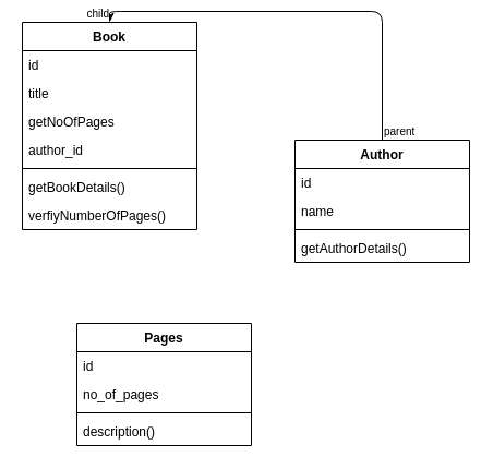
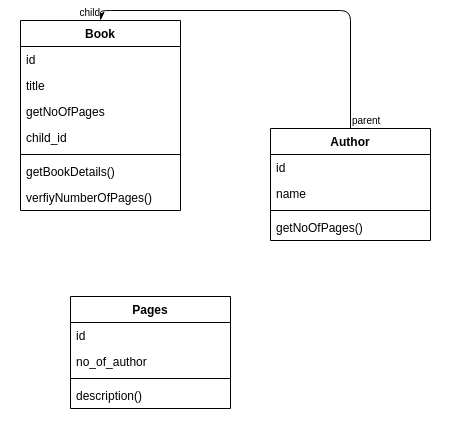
  <mxCell id="0" />
  <mxCell id="1" parent="0" />
  <mxCell id="2" value="Book" style="swimlane;fontStyle=1;align=center;verticalAlign=top;childLayout=stackLayout;horizontal=1;startSize=26;horizontalStack=0;resizeParent=1;resizeParentMax=0;resizeLast=0;collapsible=1;marginBottom=0;" vertex="1" parent="1"><mxGeometry x="20" y="20" width="160" height="190" as="geometry"><mxRectangle x="20" y="20" width="90" height="26" as="alternateBounds" /></mxGeometry></mxCell>
  <mxCell id="3" value="id" style="text;strokeColor=none;fillColor=none;align=left;verticalAlign=top;spacingLeft=4;spacingRight=4;overflow=hidden;rotatable=0;points=[[0,0.5],[1,0.5]];portConstraint=eastwest;" vertex="1" parent="2"><mxGeometry y="26" width="160" height="26" as="geometry" /></mxCell>
  <mxCell id="4" value="title" style="text;strokeColor=none;fillColor=none;align=left;verticalAlign=top;spacingLeft=4;spacingRight=4;overflow=hidden;rotatable=0;points=[[0,0.5],[1,0.5]];portConstraint=eastwest;" vertex="1" parent="2"><mxGeometry y="52" width="160" height="26" as="geometry" /></mxCell>
  <mxCell id="5" value="getNoOfPages" style="text;strokeColor=none;fillColor=none;align=left;verticalAlign=top;spacingLeft=4;spacingRight=4;overflow=hidden;rotatable=0;points=[[0,0.5],[1,0.5]];portConstraint=eastwest;" vertex="1" parent="2"><mxGeometry y="78" width="160" height="26" as="geometry" /></mxCell>
- <mxCell id="6" value="author_id" style="text;strokeColor=none;fillColor=none;align=left;verticalAlign=top;spacingLeft=4;spacingRight=4;overflow=hidden;rotatable=0;points=[[0,0.5],[1,0.5]];portConstraint=eastwest;" vertex="1" parent="2"><mxGeometry y="104" width="160" height="26" as="geometry" /></mxCell>
+ <mxCell id="6" value="child_id" style="text;strokeColor=none;fillColor=none;align=left;verticalAlign=top;spacingLeft=4;spacingRight=4;overflow=hidden;rotatable=0;points=[[0,0.5],[1,0.5]];portConstraint=eastwest;" vertex="1" parent="2"><mxGeometry y="104" width="160" height="26" as="geometry" /></mxCell>
  <mxCell id="7" value="" style="line;strokeWidth=1;fillColor=none;align=left;verticalAlign=middle;spacingTop=-1;spacingLeft=3;spacingRight=3;rotatable=0;labelPosition=right;points=[];portConstraint=eastwest;" vertex="1" parent="2"><mxGeometry y="130" width="160" height="8" as="geometry" /></mxCell>
  <mxCell id="8" value="getBookDetails()" style="text;strokeColor=none;fillColor=none;align=left;verticalAlign=top;spacingLeft=4;spacingRight=4;overflow=hidden;rotatable=0;points=[[0,0.5],[1,0.5]];portConstraint=eastwest;" vertex="1" parent="2"><mxGeometry y="138" width="160" height="26" as="geometry" /></mxCell>
  <mxCell id="9" value="verfiyNumberOfPages()" style="text;strokeColor=none;fillColor=none;align=left;verticalAlign=top;spacingLeft=4;spacingRight=4;overflow=hidden;rotatable=0;points=[[0,0.5],[1,0.5]];portConstraint=eastwest;" vertex="1" parent="2"><mxGeometry y="164" width="160" height="26" as="geometry" /></mxCell>
  <mxCell id="10" value="Author" style="swimlane;fontStyle=1;align=center;verticalAlign=top;childLayout=stackLayout;horizontal=1;startSize=26;horizontalStack=0;resizeParent=1;resizeParentMax=0;resizeLast=0;collapsible=1;marginBottom=0;" vertex="1" parent="1"><mxGeometry x="270" y="128" width="160" height="112" as="geometry" /></mxCell>
  <mxCell id="11" value="id" style="text;strokeColor=none;fillColor=none;align=left;verticalAlign=top;spacingLeft=4;spacingRight=4;overflow=hidden;rotatable=0;points=[[0,0.5],[1,0.5]];portConstraint=eastwest;" vertex="1" parent="10"><mxGeometry y="26" width="160" height="26" as="geometry" /></mxCell>
  <mxCell id="12" value="name" style="text;strokeColor=none;fillColor=none;align=left;verticalAlign=top;spacingLeft=4;spacingRight=4;overflow=hidden;rotatable=0;points=[[0,0.5],[1,0.5]];portConstraint=eastwest;" vertex="1" parent="10"><mxGeometry y="52" width="160" height="26" as="geometry" /></mxCell>
  <mxCell id="13" value="" style="line;strokeWidth=1;fillColor=none;align=left;verticalAlign=middle;spacingTop=-1;spacingLeft=3;spacingRight=3;rotatable=0;labelPosition=right;points=[];portConstraint=eastwest;" vertex="1" parent="10"><mxGeometry y="78" width="160" height="8" as="geometry" /></mxCell>
- <mxCell id="14" value="getAuthorDetails()" style="text;strokeColor=none;fillColor=none;align=left;verticalAlign=top;spacingLeft=4;spacingRight=4;overflow=hidden;rotatable=0;points=[[0,0.5],[1,0.5]];portConstraint=eastwest;" vertex="1" parent="10"><mxGeometry y="86" width="160" height="26" as="geometry" /></mxCell>
+ <mxCell id="14" value="getNoOfPages()" style="text;strokeColor=none;fillColor=none;align=left;verticalAlign=top;spacingLeft=4;spacingRight=4;overflow=hidden;rotatable=0;points=[[0,0.5],[1,0.5]];portConstraint=eastwest;" vertex="1" parent="10"><mxGeometry y="86" width="160" height="26" as="geometry" /></mxCell>
  <mxCell id="15" value="Pages" style="swimlane;fontStyle=1;align=center;verticalAlign=top;childLayout=stackLayout;horizontal=1;startSize=26;horizontalStack=0;resizeParent=1;resizeParentMax=0;resizeLast=0;collapsible=1;marginBottom=0;" vertex="1" parent="1"><mxGeometry x="70" y="296" width="160" height="112" as="geometry" /></mxCell>
  <mxCell id="16" value="id" style="text;strokeColor=none;fillColor=none;align=left;verticalAlign=top;spacingLeft=4;spacingRight=4;overflow=hidden;rotatable=0;points=[[0,0.5],[1,0.5]];portConstraint=eastwest;" vertex="1" parent="15"><mxGeometry y="26" width="160" height="26" as="geometry" /></mxCell>
- <mxCell id="17" value="no_of_pages" style="text;strokeColor=none;fillColor=none;align=left;verticalAlign=top;spacingLeft=4;spacingRight=4;overflow=hidden;rotatable=0;points=[[0,0.5],[1,0.5]];portConstraint=eastwest;" vertex="1" parent="15"><mxGeometry y="52" width="160" height="26" as="geometry" /></mxCell>
+ <mxCell id="17" value="no_of_author" style="text;strokeColor=none;fillColor=none;align=left;verticalAlign=top;spacingLeft=4;spacingRight=4;overflow=hidden;rotatable=0;points=[[0,0.5],[1,0.5]];portConstraint=eastwest;" vertex="1" parent="15"><mxGeometry y="52" width="160" height="26" as="geometry" /></mxCell>
  <mxCell id="18" value="" style="line;strokeWidth=1;fillColor=none;align=left;verticalAlign=middle;spacingTop=-1;spacingLeft=3;spacingRight=3;rotatable=0;labelPosition=right;points=[];portConstraint=eastwest;" vertex="1" parent="15"><mxGeometry y="78" width="160" height="8" as="geometry" /></mxCell>
  <mxCell id="19" value="description()" style="text;strokeColor=none;fillColor=none;align=left;verticalAlign=top;spacingLeft=4;spacingRight=4;overflow=hidden;rotatable=0;points=[[0,0.5],[1,0.5]];portConstraint=eastwest;" vertex="1" parent="15"><mxGeometry y="86" width="160" height="26" as="geometry" /></mxCell>
  <mxCell id="20" value="" style="endArrow=classic;html=1;edgeStyle=orthogonalEdgeStyle;exitX=0.5;exitY=0;exitDx=0;exitDy=0;entryX=0.5;entryY=0;entryDx=0;entryDy=0;" edge="1" parent="1" source="10" target="2"><mxGeometry relative="1" as="geometry"><mxPoint x="20" y="435" as="sourcePoint" /><mxPoint x="180" y="435" as="targetPoint" /></mxGeometry></mxCell>
  <mxCell id="21" value="parent" style="resizable=0;html=1;align=left;verticalAlign=bottom;labelBackgroundColor=#ffffff;fontSize=10;" connectable="0" vertex="1" parent="20"><mxGeometry x="-1" relative="1" as="geometry" /></mxCell>
  <mxCell id="22" value="child" style="resizable=0;html=1;align=right;verticalAlign=bottom;labelBackgroundColor=#ffffff;fontSize=10;" connectable="0" vertex="1" parent="20"><mxGeometry x="1" relative="1" as="geometry" /></mxCell>
